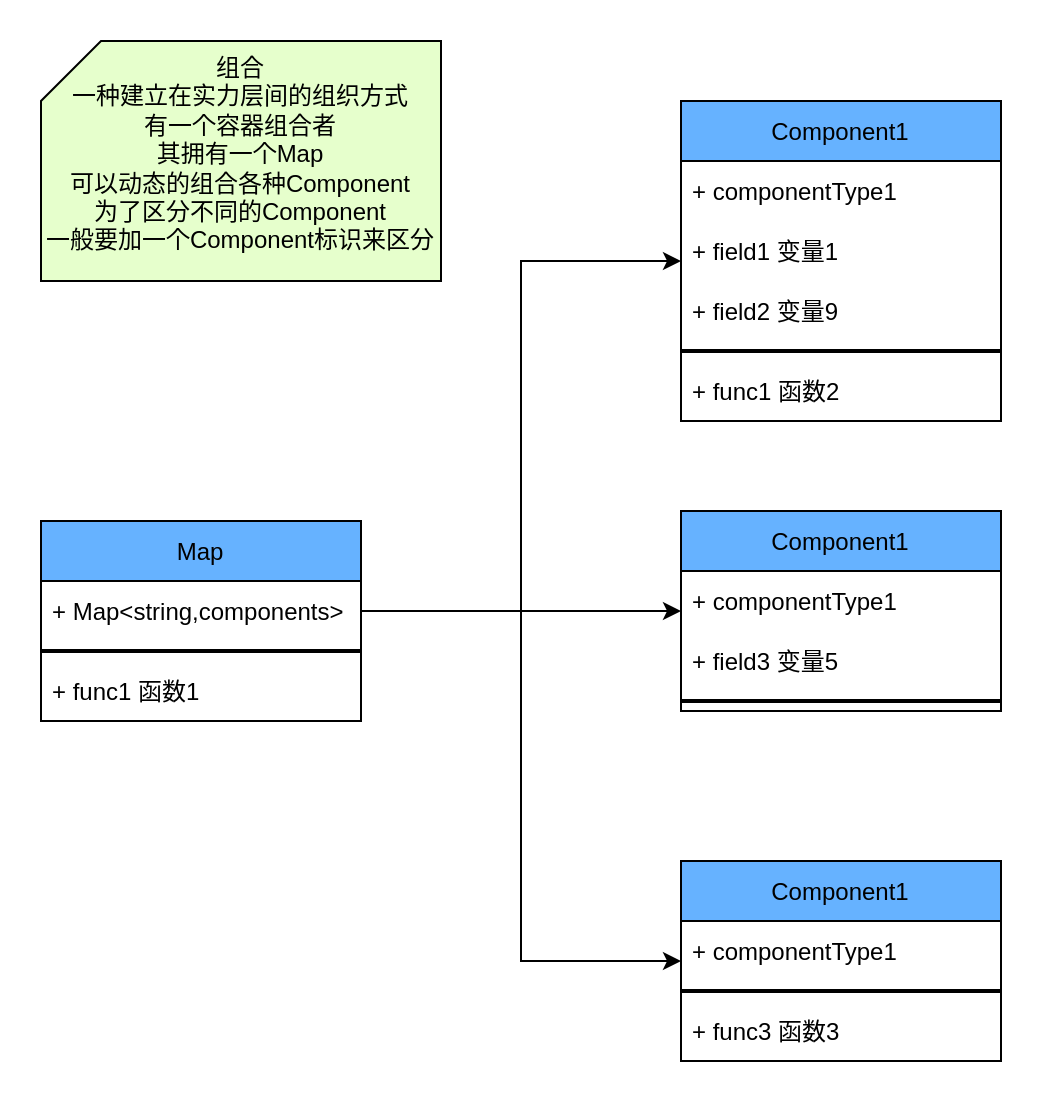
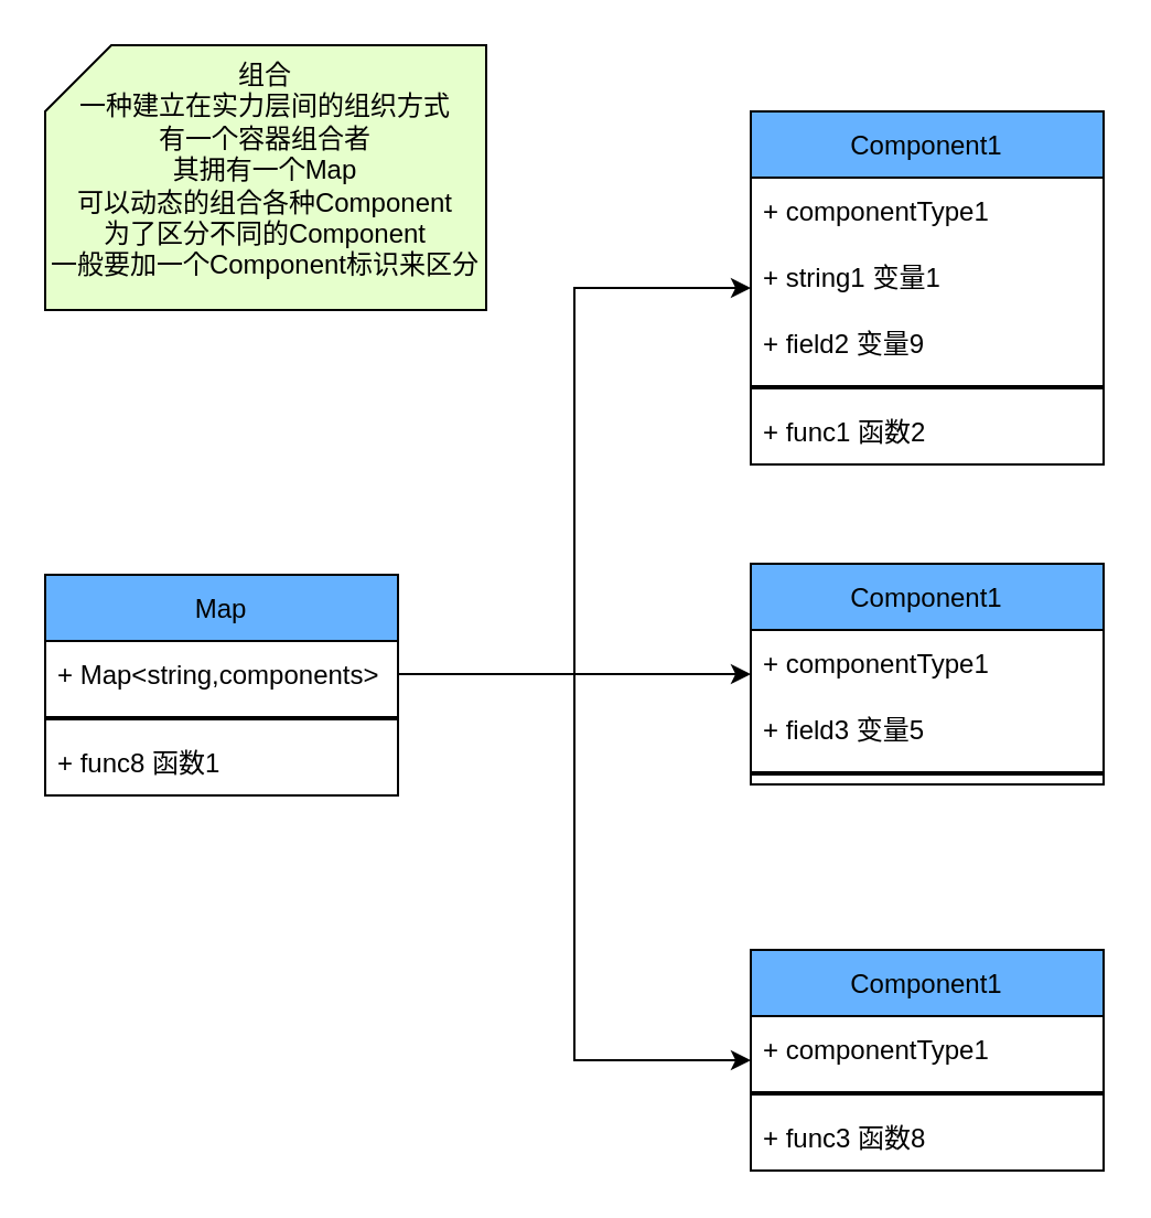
  <mxCell id="0" />
  <mxCell id="1" parent="0" />
  <mxCell id="2" value="Map" style="swimlane;fontStyle=0;childLayout=stackLayout;horizontal=1;startSize=30;horizontalStack=0;resizeParent=1;resizeParentMax=0;resizeLast=0;collapsible=1;marginBottom=0;fillColor=#66B2FF;" vertex="1" parent="1"><mxGeometry x="20" y="260" width="160" height="100" as="geometry" /></mxCell>
  <mxCell id="3" value="+ Map&lt;string,components&gt;" style="text;strokeColor=none;fillColor=none;align=left;verticalAlign=middle;spacingLeft=4;spacingRight=4;overflow=hidden;points=[[0,0.5],[1,0.5]];portConstraint=eastwest;rotatable=0;" vertex="1" parent="2"><mxGeometry y="30" width="160" height="30" as="geometry" /></mxCell>
  <mxCell id="4" value="" style="line;strokeWidth=2;html=1;" vertex="1" parent="2"><mxGeometry y="60" width="160" height="10" as="geometry" /></mxCell>
- <mxCell id="5" value="+ func1 函数1" style="text;strokeColor=none;fillColor=none;align=left;verticalAlign=middle;spacingLeft=4;spacingRight=4;overflow=hidden;points=[[0,0.5],[1,0.5]];portConstraint=eastwest;rotatable=0;" vertex="1" parent="2"><mxGeometry y="70" width="160" height="30" as="geometry" /></mxCell>
+ <mxCell id="5" value="+ func8 函数1" style="text;strokeColor=none;fillColor=none;align=left;verticalAlign=middle;spacingLeft=4;spacingRight=4;overflow=hidden;points=[[0,0.5],[1,0.5]];portConstraint=eastwest;rotatable=0;" vertex="1" parent="2"><mxGeometry y="70" width="160" height="30" as="geometry" /></mxCell>
  <mxCell id="6" value="组合&lt;br&gt;一种建立在实力层间的组织方式&lt;br&gt;有一个容器组合者&lt;br&gt;其拥有一个Map&lt;br&gt;可以动态的组合各种Component&lt;br&gt;为了区分不同的Component&lt;br&gt;一般要加一个Component标识来区分" style="shape=card;whiteSpace=wrap;html=1;fillColor=#E6FFCC;verticalAlign=top;" vertex="1" parent="1"><mxGeometry x="20" y="20" width="200" height="120" as="geometry" /></mxCell>
  <mxCell id="7" value="Component1" style="swimlane;fontStyle=0;childLayout=stackLayout;horizontal=1;startSize=30;horizontalStack=0;resizeParent=1;resizeParentMax=0;resizeLast=0;collapsible=1;marginBottom=0;fillColor=#66B2FF;" vertex="1" parent="1"><mxGeometry x="340" y="50" width="160" height="160" as="geometry" /></mxCell>
  <mxCell id="8" value="+ componentType1" style="text;strokeColor=none;fillColor=none;align=left;verticalAlign=middle;spacingLeft=4;spacingRight=4;overflow=hidden;points=[[0,0.5],[1,0.5]];portConstraint=eastwest;rotatable=0;" vertex="1" parent="7"><mxGeometry y="30" width="160" height="30" as="geometry" /></mxCell>
- <mxCell id="9" value="+ field1 变量1" style="text;strokeColor=none;fillColor=none;align=left;verticalAlign=middle;spacingLeft=4;spacingRight=4;overflow=hidden;points=[[0,0.5],[1,0.5]];portConstraint=eastwest;rotatable=0;" vertex="1" parent="7"><mxGeometry y="60" width="160" height="30" as="geometry" /></mxCell>
+ <mxCell id="9" value="+ string1 变量1" style="text;strokeColor=none;fillColor=none;align=left;verticalAlign=middle;spacingLeft=4;spacingRight=4;overflow=hidden;points=[[0,0.5],[1,0.5]];portConstraint=eastwest;rotatable=0;" vertex="1" parent="7"><mxGeometry y="60" width="160" height="30" as="geometry" /></mxCell>
  <mxCell id="10" value="+ field2 变量9" style="text;strokeColor=none;fillColor=none;align=left;verticalAlign=middle;spacingLeft=4;spacingRight=4;overflow=hidden;points=[[0,0.5],[1,0.5]];portConstraint=eastwest;rotatable=0;" vertex="1" parent="7"><mxGeometry y="90" width="160" height="30" as="geometry" /></mxCell>
  <mxCell id="11" value="" style="line;strokeWidth=2;html=1;" vertex="1" parent="7"><mxGeometry y="120" width="160" height="10" as="geometry" /></mxCell>
  <mxCell id="12" value="+ func1 函数2" style="text;strokeColor=none;fillColor=none;align=left;verticalAlign=middle;spacingLeft=4;spacingRight=4;overflow=hidden;points=[[0,0.5],[1,0.5]];portConstraint=eastwest;rotatable=0;" vertex="1" parent="7"><mxGeometry y="130" width="160" height="30" as="geometry" /></mxCell>
  <mxCell id="13" value="Component1" style="swimlane;fontStyle=0;childLayout=stackLayout;horizontal=1;startSize=30;horizontalStack=0;resizeParent=1;resizeParentMax=0;resizeLast=0;collapsible=1;marginBottom=0;fillColor=#66B2FF;" vertex="1" parent="1"><mxGeometry x="340" y="255" width="160" height="100" as="geometry" /></mxCell>
  <mxCell id="14" value="+ componentType1" style="text;strokeColor=none;fillColor=none;align=left;verticalAlign=middle;spacingLeft=4;spacingRight=4;overflow=hidden;points=[[0,0.5],[1,0.5]];portConstraint=eastwest;rotatable=0;" vertex="1" parent="13"><mxGeometry y="30" width="160" height="30" as="geometry" /></mxCell>
  <mxCell id="15" value="+ field3 变量5" style="text;strokeColor=none;fillColor=none;align=left;verticalAlign=middle;spacingLeft=4;spacingRight=4;overflow=hidden;points=[[0,0.5],[1,0.5]];portConstraint=eastwest;rotatable=0;" vertex="1" parent="13"><mxGeometry y="60" width="160" height="30" as="geometry" /></mxCell>
  <mxCell id="16" value="" style="line;strokeWidth=2;html=1;" vertex="1" parent="13"><mxGeometry y="90" width="160" height="10" as="geometry" /></mxCell>
  <mxCell id="17" value="Component1" style="swimlane;fontStyle=0;childLayout=stackLayout;horizontal=1;startSize=30;horizontalStack=0;resizeParent=1;resizeParentMax=0;resizeLast=0;collapsible=1;marginBottom=0;fillColor=#66B2FF;" vertex="1" parent="1"><mxGeometry x="340" y="430" width="160" height="100" as="geometry" /></mxCell>
  <mxCell id="18" value="+ componentType1" style="text;strokeColor=none;fillColor=none;align=left;verticalAlign=middle;spacingLeft=4;spacingRight=4;overflow=hidden;points=[[0,0.5],[1,0.5]];portConstraint=eastwest;rotatable=0;" vertex="1" parent="17"><mxGeometry y="30" width="160" height="30" as="geometry" /></mxCell>
  <mxCell id="19" value="" style="line;strokeWidth=2;html=1;" vertex="1" parent="17"><mxGeometry y="60" width="160" height="10" as="geometry" /></mxCell>
- <mxCell id="20" value="+ func3 函数3" style="text;strokeColor=none;fillColor=none;align=left;verticalAlign=middle;spacingLeft=4;spacingRight=4;overflow=hidden;points=[[0,0.5],[1,0.5]];portConstraint=eastwest;rotatable=0;" vertex="1" parent="17"><mxGeometry y="70" width="160" height="30" as="geometry" /></mxCell>
+ <mxCell id="20" value="+ func3 函数8" style="text;strokeColor=none;fillColor=none;align=left;verticalAlign=middle;spacingLeft=4;spacingRight=4;overflow=hidden;points=[[0,0.5],[1,0.5]];portConstraint=eastwest;rotatable=0;" vertex="1" parent="17"><mxGeometry y="70" width="160" height="30" as="geometry" /></mxCell>
  <mxCell id="21" style="edgeStyle=orthogonalEdgeStyle;rounded=0;orthogonalLoop=1;jettySize=auto;html=1;" edge="1" parent="1" source="3" target="7"><mxGeometry relative="1" as="geometry"><Array as="points"><mxPoint x="260" y="305" /><mxPoint x="260" y="130" /></Array></mxGeometry></mxCell>
  <mxCell id="22" style="edgeStyle=orthogonalEdgeStyle;rounded=0;orthogonalLoop=1;jettySize=auto;html=1;" edge="1" parent="1" source="3" target="13"><mxGeometry relative="1" as="geometry" /></mxCell>
  <mxCell id="23" style="edgeStyle=orthogonalEdgeStyle;rounded=0;orthogonalLoop=1;jettySize=auto;html=1;" edge="1" parent="1" source="3" target="17"><mxGeometry relative="1" as="geometry"><Array as="points"><mxPoint x="260" y="305" /><mxPoint x="260" y="480" /></Array></mxGeometry></mxCell>
